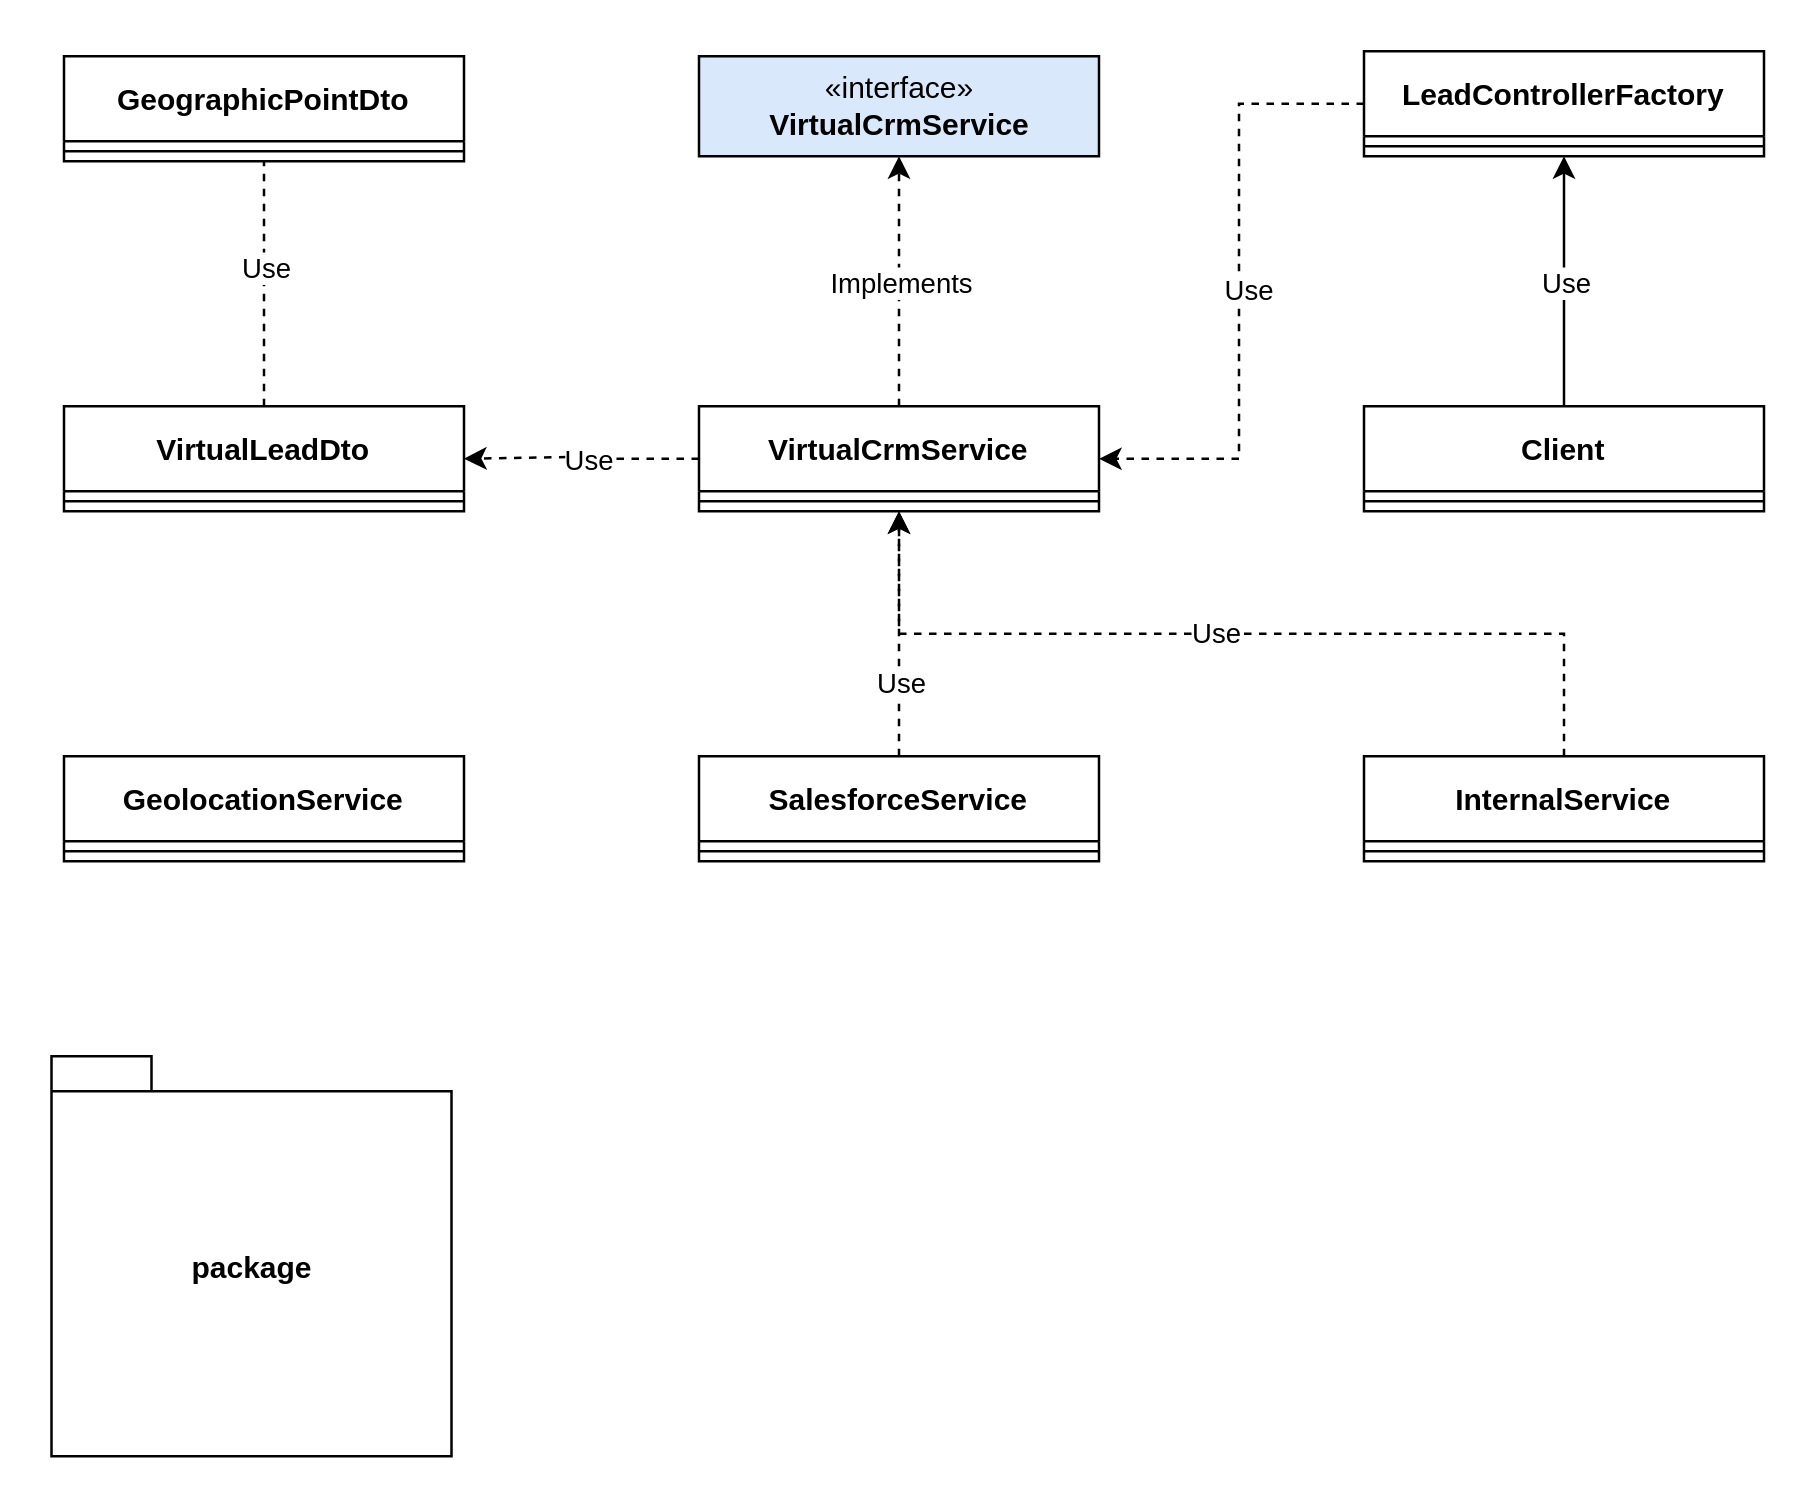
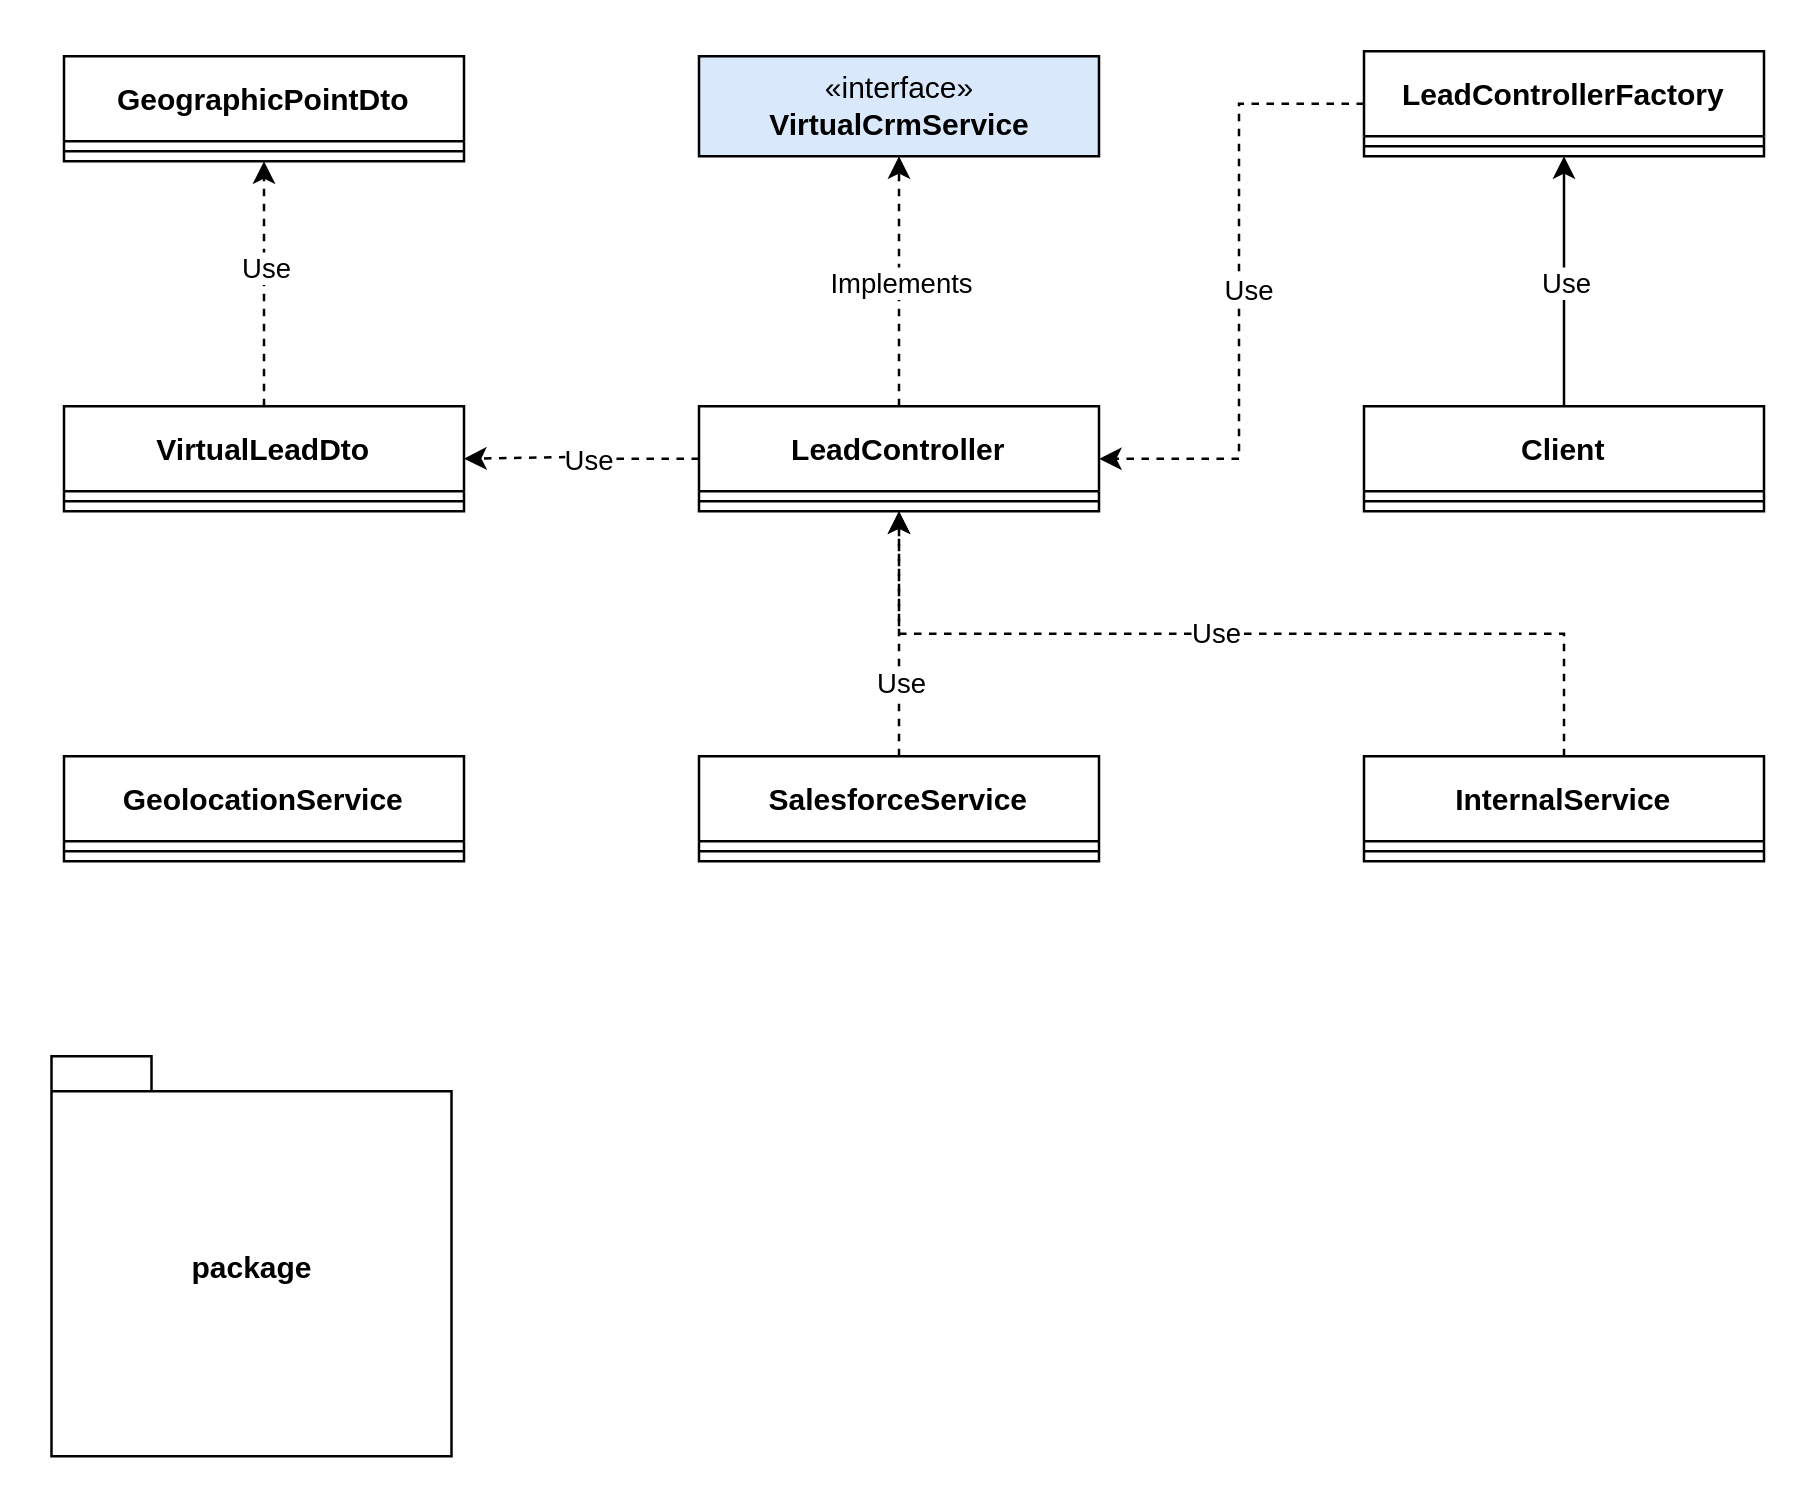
  <mxCell id="0" />
  <mxCell id="1" parent="0" />
  <mxCell id="2" style="edgeStyle=orthogonalEdgeStyle;rounded=0;orthogonalLoop=1;jettySize=auto;html=1;exitX=0.5;exitY=0;exitDx=0;exitDy=0;entryX=0.5;entryY=1;entryDx=0;entryDy=0;dashed=1;" edge="1" parent="1" source="4" target="6"><mxGeometry relative="1" as="geometry" /></mxCell>
  <mxCell id="3" value="Implements" style="edgeLabel;html=1;align=center;verticalAlign=middle;resizable=0;points=[];" vertex="1" connectable="0" parent="2"><mxGeometry x="-0.26" y="-1" relative="1" as="geometry"><mxPoint x="-1" y="-13" as="offset" /></mxGeometry></mxCell>
- <mxCell id="4" value="VirtualCrmService" style="swimlane;fontStyle=1;align=center;verticalAlign=middle;childLayout=stackLayout;horizontal=1;startSize=34;horizontalStack=0;resizeParent=1;resizeParentMax=0;resizeLast=0;collapsible=1;marginBottom=0;" vertex="1" parent="1"><mxGeometry x="279" y="162" width="160" height="42" as="geometry" /></mxCell>
+ <mxCell id="4" value="LeadController" style="swimlane;fontStyle=1;align=center;verticalAlign=middle;childLayout=stackLayout;horizontal=1;startSize=34;horizontalStack=0;resizeParent=1;resizeParentMax=0;resizeLast=0;collapsible=1;marginBottom=0;" vertex="1" parent="1"><mxGeometry x="279" y="162" width="160" height="42" as="geometry" /></mxCell>
  <mxCell id="5" value="" style="line;strokeWidth=1;fillColor=none;align=left;verticalAlign=middle;spacingTop=-1;spacingLeft=3;spacingRight=3;rotatable=0;labelPosition=right;points=[];portConstraint=eastwest;strokeColor=inherit;" vertex="1" parent="4"><mxGeometry y="34" width="160" height="8" as="geometry" /></mxCell>
  <mxCell id="6" value="«interface»&lt;br&gt;&lt;b&gt;VirtualCrmService&lt;/b&gt;" style="html=1;fillColor=#dae8fc;" vertex="1" parent="1"><mxGeometry x="279" y="22" width="160" height="40" as="geometry" /></mxCell>
  <mxCell id="7" value="GeolocationService" style="swimlane;fontStyle=1;align=center;verticalAlign=middle;childLayout=stackLayout;horizontal=1;startSize=34;horizontalStack=0;resizeParent=1;resizeParentMax=0;resizeLast=0;collapsible=1;marginBottom=0;" vertex="1" parent="1"><mxGeometry x="25" y="302" width="160" height="42" as="geometry" /></mxCell>
  <mxCell id="8" value="" style="line;strokeWidth=1;fillColor=none;align=left;verticalAlign=middle;spacingTop=-1;spacingLeft=3;spacingRight=3;rotatable=0;labelPosition=right;points=[];portConstraint=eastwest;strokeColor=inherit;" vertex="1" parent="7"><mxGeometry y="34" width="160" height="8" as="geometry" /></mxCell>
  <mxCell id="9" value="GeographicPointDto" style="swimlane;fontStyle=1;align=center;verticalAlign=middle;childLayout=stackLayout;horizontal=1;startSize=34;horizontalStack=0;resizeParent=1;resizeParentMax=0;resizeLast=0;collapsible=1;marginBottom=0;" vertex="1" parent="1"><mxGeometry x="25" y="22" width="160" height="42" as="geometry" /></mxCell>
  <mxCell id="10" value="" style="line;strokeWidth=1;fillColor=none;align=left;verticalAlign=middle;spacingTop=-1;spacingLeft=3;spacingRight=3;rotatable=0;labelPosition=right;points=[];portConstraint=eastwest;strokeColor=inherit;" vertex="1" parent="9"><mxGeometry y="34" width="160" height="8" as="geometry" /></mxCell>
- <mxCell id="11" style="edgeStyle=orthogonalEdgeStyle;rounded=0;orthogonalLoop=1;jettySize=auto;html=1;exitX=0.5;exitY=0;exitDx=0;exitDy=0;entryX=0.5;entryY=1;entryDx=0;entryDy=0;dashed=1;endArrow=none;" edge="1" parent="1" source="13" target="9"><mxGeometry relative="1" as="geometry"><Array as="points"><mxPoint x="105" y="132" /><mxPoint x="105" y="132" /></Array></mxGeometry></mxCell>
+ <mxCell id="11" style="edgeStyle=orthogonalEdgeStyle;rounded=0;orthogonalLoop=1;jettySize=auto;html=1;exitX=0.5;exitY=0;exitDx=0;exitDy=0;entryX=0.5;entryY=1;entryDx=0;entryDy=0;dashed=1;" edge="1" parent="1" source="13" target="9"><mxGeometry relative="1" as="geometry"><Array as="points"><mxPoint x="105" y="132" /><mxPoint x="105" y="132" /></Array></mxGeometry></mxCell>
  <mxCell id="12" value="Use" style="edgeLabel;html=1;align=center;verticalAlign=middle;resizable=0;points=[];" vertex="1" connectable="0" parent="11"><mxGeometry x="0.277" y="-4" relative="1" as="geometry"><mxPoint x="-4" y="7" as="offset" /></mxGeometry></mxCell>
  <mxCell id="13" value="VirtualLeadDto" style="swimlane;fontStyle=1;align=center;verticalAlign=middle;childLayout=stackLayout;horizontal=1;startSize=34;horizontalStack=0;resizeParent=1;resizeParentMax=0;resizeLast=0;collapsible=1;marginBottom=0;" vertex="1" parent="1"><mxGeometry x="25" y="162" width="160" height="42" as="geometry" /></mxCell>
  <mxCell id="14" value="" style="line;strokeWidth=1;fillColor=none;align=left;verticalAlign=middle;spacingTop=-1;spacingLeft=3;spacingRight=3;rotatable=0;labelPosition=right;points=[];portConstraint=eastwest;strokeColor=inherit;" vertex="1" parent="13"><mxGeometry y="34" width="160" height="8" as="geometry" /></mxCell>
  <mxCell id="15" style="edgeStyle=orthogonalEdgeStyle;rounded=0;orthogonalLoop=1;jettySize=auto;html=1;exitX=0;exitY=0.5;exitDx=0;exitDy=0;dashed=1;entryX=1;entryY=0.5;entryDx=0;entryDy=0;" edge="1" parent="1" source="4" target="13"><mxGeometry relative="1" as="geometry"><mxPoint x="115" y="172" as="sourcePoint" /><mxPoint x="215" y="132" as="targetPoint" /><Array as="points"><mxPoint x="245" y="183" /><mxPoint x="245" y="182" /></Array></mxGeometry></mxCell>
  <mxCell id="16" value="Use" style="edgeLabel;html=1;align=center;verticalAlign=middle;resizable=0;points=[];" vertex="1" connectable="0" parent="15"><mxGeometry x="0.277" y="-4" relative="1" as="geometry"><mxPoint x="16" y="5" as="offset" /></mxGeometry></mxCell>
  <mxCell id="17" style="edgeStyle=orthogonalEdgeStyle;rounded=0;orthogonalLoop=1;jettySize=auto;html=1;exitX=0.5;exitY=0;exitDx=0;exitDy=0;entryX=0.5;entryY=1;entryDx=0;entryDy=0;dashed=1;" edge="1" parent="1" source="19" target="4"><mxGeometry relative="1" as="geometry" /></mxCell>
  <mxCell id="18" value="Use" style="edgeLabel;html=1;align=center;verticalAlign=middle;resizable=0;points=[];" vertex="1" connectable="0" parent="17"><mxGeometry x="-0.735" y="1" relative="1" as="geometry"><mxPoint x="1" y="-17" as="offset" /></mxGeometry></mxCell>
  <mxCell id="19" value="SalesforceService" style="swimlane;fontStyle=1;align=center;verticalAlign=middle;childLayout=stackLayout;horizontal=1;startSize=34;horizontalStack=0;resizeParent=1;resizeParentMax=0;resizeLast=0;collapsible=1;marginBottom=0;" vertex="1" parent="1"><mxGeometry x="279" y="302" width="160" height="42" as="geometry" /></mxCell>
  <mxCell id="20" value="" style="line;strokeWidth=1;fillColor=none;align=left;verticalAlign=middle;spacingTop=-1;spacingLeft=3;spacingRight=3;rotatable=0;labelPosition=right;points=[];portConstraint=eastwest;strokeColor=inherit;" vertex="1" parent="19"><mxGeometry y="34" width="160" height="8" as="geometry" /></mxCell>
  <mxCell id="21" style="edgeStyle=orthogonalEdgeStyle;rounded=0;orthogonalLoop=1;jettySize=auto;html=1;exitX=0.5;exitY=0;exitDx=0;exitDy=0;entryX=0.5;entryY=1;entryDx=0;entryDy=0;dashed=1;" edge="1" parent="1" source="23" target="4"><mxGeometry relative="1" as="geometry" /></mxCell>
  <mxCell id="22" value="Use" style="edgeLabel;html=1;align=center;verticalAlign=middle;resizable=0;points=[];" vertex="1" connectable="0" parent="21"><mxGeometry x="-0.071" y="3" relative="1" as="geometry"><mxPoint x="-20" y="-4" as="offset" /></mxGeometry></mxCell>
  <mxCell id="23" value="InternalService" style="swimlane;fontStyle=1;align=center;verticalAlign=middle;childLayout=stackLayout;horizontal=1;startSize=34;horizontalStack=0;resizeParent=1;resizeParentMax=0;resizeLast=0;collapsible=1;marginBottom=0;" vertex="1" parent="1"><mxGeometry x="545" y="302" width="160" height="42" as="geometry" /></mxCell>
  <mxCell id="24" value="" style="line;strokeWidth=1;fillColor=none;align=left;verticalAlign=middle;spacingTop=-1;spacingLeft=3;spacingRight=3;rotatable=0;labelPosition=right;points=[];portConstraint=eastwest;strokeColor=inherit;" vertex="1" parent="23"><mxGeometry y="34" width="160" height="8" as="geometry" /></mxCell>
  <mxCell id="25" style="edgeStyle=orthogonalEdgeStyle;rounded=0;orthogonalLoop=1;jettySize=auto;html=1;exitX=0.5;exitY=0;exitDx=0;exitDy=0;entryX=0.5;entryY=1;entryDx=0;entryDy=0;dashed=0;" edge="1" parent="1" source="27" target="31"><mxGeometry relative="1" as="geometry" /></mxCell>
  <mxCell id="26" value="Use" style="edgeLabel;html=1;align=center;verticalAlign=middle;resizable=0;points=[];" vertex="1" connectable="0" parent="25"><mxGeometry x="-0.22" relative="1" as="geometry"><mxPoint y="-11" as="offset" /></mxGeometry></mxCell>
  <mxCell id="27" value="Client" style="swimlane;fontStyle=1;align=center;verticalAlign=middle;childLayout=stackLayout;horizontal=1;startSize=34;horizontalStack=0;resizeParent=1;resizeParentMax=0;resizeLast=0;collapsible=1;marginBottom=0;" vertex="1" parent="1"><mxGeometry x="545" y="162" width="160" height="42" as="geometry" /></mxCell>
  <mxCell id="28" value="" style="line;strokeWidth=1;fillColor=none;align=left;verticalAlign=middle;spacingTop=-1;spacingLeft=3;spacingRight=3;rotatable=0;labelPosition=right;points=[];portConstraint=eastwest;strokeColor=inherit;" vertex="1" parent="27"><mxGeometry y="34" width="160" height="8" as="geometry" /></mxCell>
  <mxCell id="29" style="edgeStyle=orthogonalEdgeStyle;rounded=0;orthogonalLoop=1;jettySize=auto;html=1;exitX=0;exitY=0.5;exitDx=0;exitDy=0;entryX=1;entryY=0.5;entryDx=0;entryDy=0;dashed=1;" edge="1" parent="1" source="31" target="4"><mxGeometry relative="1" as="geometry"><Array as="points"><mxPoint x="495" y="41" /><mxPoint x="495" y="183" /></Array></mxGeometry></mxCell>
  <mxCell id="30" value="Use" style="edgeLabel;html=1;align=center;verticalAlign=middle;resizable=0;points=[];" vertex="1" connectable="0" parent="29"><mxGeometry x="-0.145" y="3" relative="1" as="geometry"><mxPoint y="18" as="offset" /></mxGeometry></mxCell>
  <mxCell id="31" value="LeadControllerFactory" style="swimlane;fontStyle=1;align=center;verticalAlign=middle;childLayout=stackLayout;horizontal=1;startSize=34;horizontalStack=0;resizeParent=1;resizeParentMax=0;resizeLast=0;collapsible=1;marginBottom=0;" vertex="1" parent="1"><mxGeometry x="545" y="20" width="160" height="42" as="geometry" /></mxCell>
  <mxCell id="32" value="" style="line;strokeWidth=1;fillColor=none;align=left;verticalAlign=middle;spacingTop=-1;spacingLeft=3;spacingRight=3;rotatable=0;labelPosition=right;points=[];portConstraint=eastwest;strokeColor=inherit;" vertex="1" parent="31"><mxGeometry y="34" width="160" height="8" as="geometry" /></mxCell>
  <mxCell id="33" value="package" style="shape=folder;fontStyle=1;spacingTop=10;tabWidth=40;tabHeight=14;tabPosition=left;html=1;" vertex="1" parent="1"><mxGeometry x="20" y="422" width="160" height="160" as="geometry" /></mxCell>
